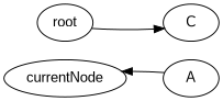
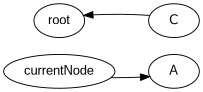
  digraph {
    rankdir=LR
    node [fontname=Arial]
    currentNode
    A
    root
    C
-   A -> currentNode
-   root -> C
+   currentNode -> A
+   C -> root
  }
